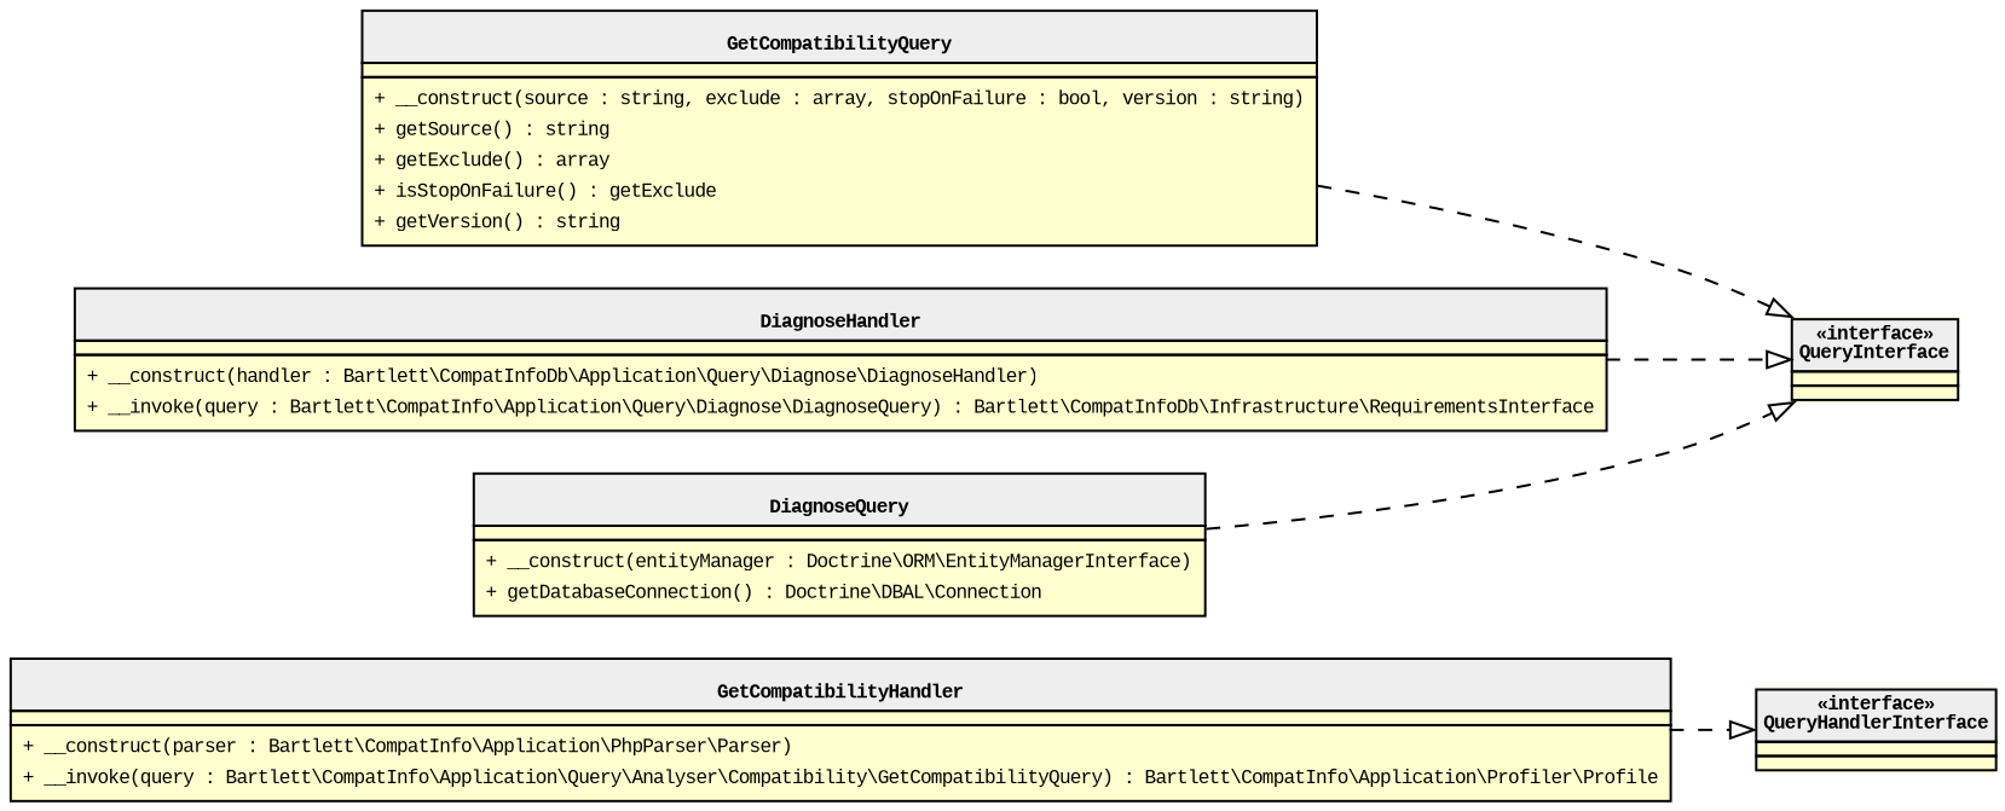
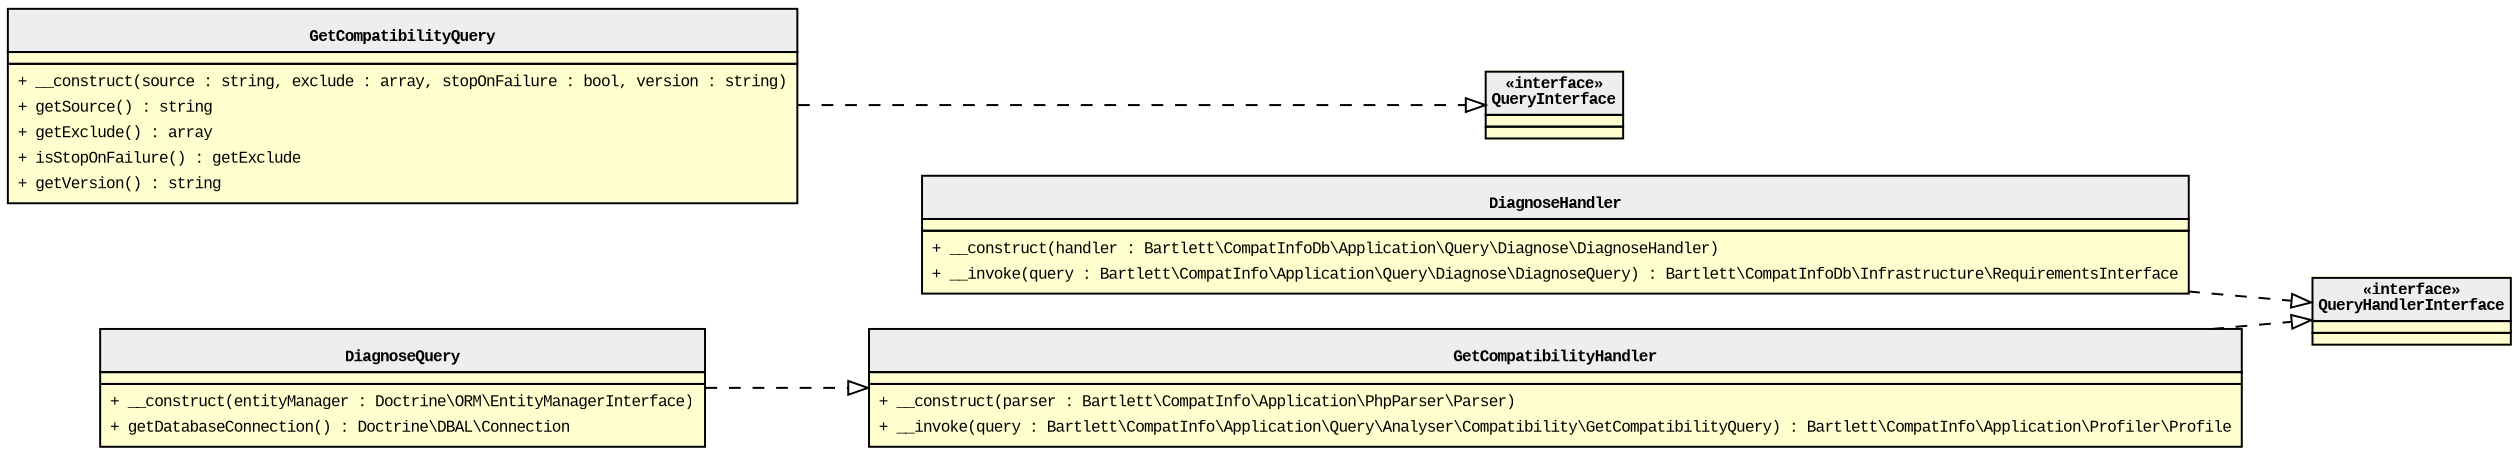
  digraph {
    fontname="Liberation Mono"
    rankdir=LR
    node [fillcolor="#FEFECE" fontname="Liberation Mono" fontsize=8 margin=0 shape=none style=filled]
    edge [arrowhead=empty fontname="Liberation Mono" fontsize=8 style=dashed]
    n1 [label=< <table cellspacing="0" border="0" cellborder="1">     <tr><td bgcolor="#eeeeee"><b><br/>GetCompatibilityHandler</b></td></tr>     <tr><td></td></tr>     <tr><td><table border="0" cellspacing="0" cellpadding="2">     <tr><td align="left">+ __construct(parser : Bartlett\\CompatInfo\\Application\\PhpParser\\Parser)</td></tr>     <tr><td align="left">+ __invoke(query : Bartlett\\CompatInfo\\Application\\Query\\Analyser\\Compatibility\\GetCompatibilityQuery) : Bartlett\\CompatInfo\\Application\\Profiler\\Profile</td></tr> </table></td></tr> </table>>]
    n2 [label=< <table cellspacing="0" border="0" cellborder="1">     <tr><td bgcolor="#eeeeee"><b><br/>GetCompatibilityQuery</b></td></tr>     <tr><td></td></tr>     <tr><td><table border="0" cellspacing="0" cellpadding="2">     <tr><td align="left">+ __construct(source : string, exclude : array, stopOnFailure : bool, version : string)</td></tr>     <tr><td align="left">+ getSource() : string</td></tr>     <tr><td align="left">+ getExclude() : array</td></tr>     <tr><td align="left">+ isStopOnFailure() : getExclude</td></tr>     <tr><td align="left">+ getVersion() : string</td></tr> </table></td></tr> </table>>]
    n3 [label=< <table cellspacing="0" border="0" cellborder="1">     <tr><td bgcolor="#eeeeee"><b>«interface»<br/>QueryHandlerInterface</b></td></tr>     <tr><td></td></tr>     <tr><td></td></tr> </table>>]
    n4 [label=< <table cellspacing="0" border="0" cellborder="1">     <tr><td bgcolor="#eeeeee"><b>«interface»<br/>QueryInterface</b></td></tr>     <tr><td></td></tr>     <tr><td></td></tr> </table>>]
    n5 [label=< <table cellspacing="0" border="0" cellborder="1">     <tr><td bgcolor="#eeeeee"><b><br/>DiagnoseHandler</b></td></tr>     <tr><td></td></tr>     <tr><td><table border="0" cellspacing="0" cellpadding="2">     <tr><td align="left">+ __construct(handler : Bartlett\\CompatInfoDb\\Application\\Query\\Diagnose\\DiagnoseHandler)</td></tr>     <tr><td align="left">+ __invoke(query : Bartlett\\CompatInfo\\Application\\Query\\Diagnose\\DiagnoseQuery) : Bartlett\\CompatInfoDb\\Infrastructure\\RequirementsInterface</td></tr> </table></td></tr> </table>>]
    n6 [label=< <table cellspacing="0" border="0" cellborder="1">     <tr><td bgcolor="#eeeeee"><b><br/>DiagnoseQuery</b></td></tr>     <tr><td></td></tr>     <tr><td><table border="0" cellspacing="0" cellpadding="2">     <tr><td align="left">+ __construct(entityManager : Doctrine\\ORM\\EntityManagerInterface)</td></tr>     <tr><td align="left">+ getDatabaseConnection() : Doctrine\\DBAL\\Connection</td></tr> </table></td></tr> </table>>]
    subgraph sub_1 {
      bgcolor=Bisque
      label="Bartlett\\CompatInfo\\Application\\Query\\Analyser\\Compatibility"
      n1
      n2
    }
    subgraph sub_2 {
      bgcolor=BurlyWood
      label="Bartlett\\CompatInfo\\Application\\Query"
      n3
      n4
    }
    subgraph sub_3 {
      bgcolor=Bisque
      label="Bartlett\\CompatInfo\\Application\\Query\\Diagnose"
      n5
      n6
    }
    n1 -> n3
    n2 -> n4
-   n5 -> n4
-   n6 -> n4
+   n5 -> n3
+   n6 -> n1
  }
